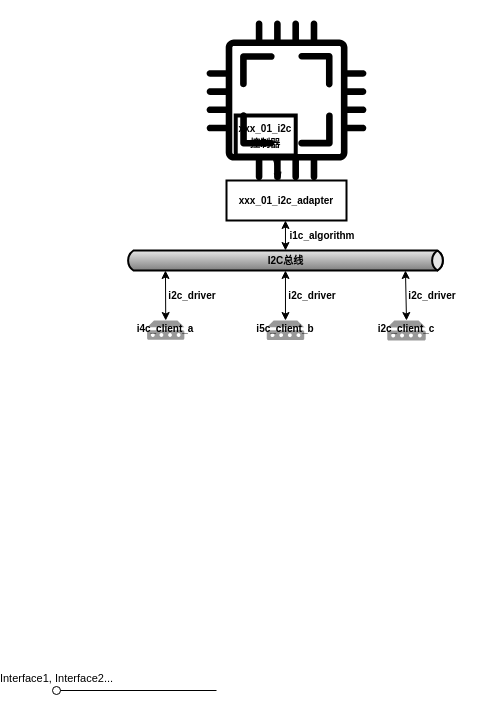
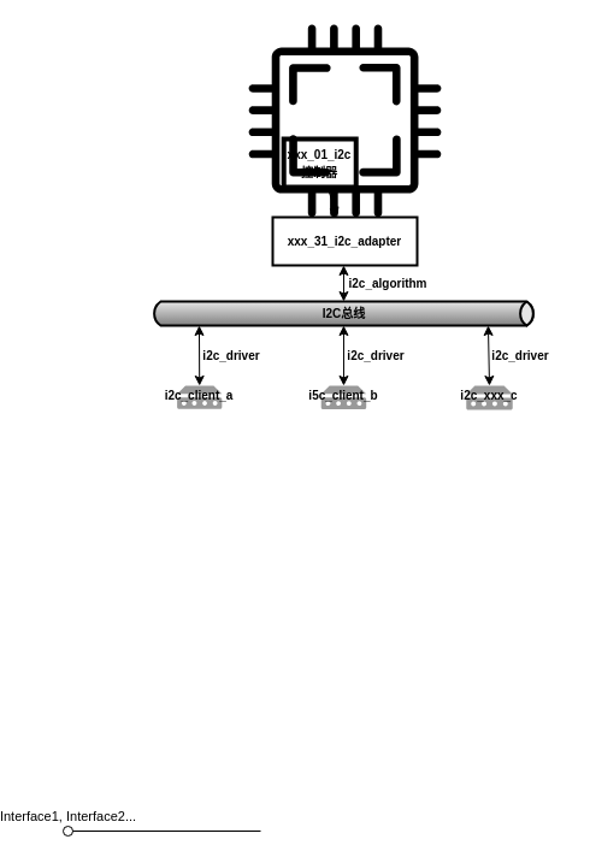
  <mxCell id="0" />
  <mxCell id="1" parent="0" />
  <mxCell id="2" value="Interface1, Interface2..." style="html=1;verticalAlign=bottom;labelBackgroundColor=none;startArrow=oval;startFill=0;startSize=8;endArrow=none;" edge="1" parent="1"><mxGeometry x="-1" y="3" relative="1" as="geometry"><mxPoint x="20" y="690" as="sourcePoint" /><mxPoint x="180" y="690" as="targetPoint" /></mxGeometry></mxCell>
  <mxCell id="3" value="&lt;b&gt;&lt;font style=&quot;font-size: 10px&quot;&gt;I2C总线&lt;/font&gt;&lt;/b&gt;" style="strokeWidth=2;strokeColor=#000000;dashed=0;align=center;html=1;fontSize=8;shape=mxgraph.eip.messageChannel;direction=east;rotation=0;fillColor=#FFFFFF;" vertex="1" parent="1"><mxGeometry x="88.97" y="250" width="320" height="20" as="geometry" /></mxCell>
  <mxCell id="4" value="" style="group" vertex="1" connectable="0" parent="1"><mxGeometry x="170" width="160" height="160" as="geometry" y="20" /></mxCell>
  <mxCell id="5" value="" style="sketch=0;pointerEvents=1;shadow=0;dashed=0;html=1;strokeColor=none;fillColor=#000000;aspect=fixed;labelPosition=center;verticalLabelPosition=bottom;verticalAlign=top;align=center;outlineConnect=0;shape=mxgraph.vvd.cpu;" vertex="1" parent="4"><mxGeometry width="160" height="160" as="geometry" /></mxCell>
  <mxCell id="6" value="&lt;b&gt;&lt;font style=&quot;font-size: 10px&quot;&gt;xxx_01_i2c&lt;br&gt;控制器&lt;/font&gt;&lt;/b&gt;" style="rounded=0;whiteSpace=wrap;html=1;strokeWidth=4;fillColor=none;" vertex="1" parent="4"><mxGeometry x="29.23" y="95" width="60" height="40" as="geometry" /></mxCell>
- <mxCell id="7" value="&lt;b&gt;i1c_algorithm&lt;/b&gt;" style="text;html=1;strokeColor=none;fillColor=none;align=center;verticalAlign=middle;whiteSpace=wrap;rounded=0;fontSize=10;" vertex="1" parent="1"><mxGeometry x="250" y="220" width="71.54" height="30" as="geometry" /></mxCell>
+ <mxCell id="7" value="&lt;b&gt;i2c_algorithm&lt;/b&gt;" style="text;html=1;strokeColor=none;fillColor=none;align=center;verticalAlign=middle;whiteSpace=wrap;rounded=0;fontSize=10;" vertex="1" parent="1"><mxGeometry x="250" y="220" width="71.54" height="30" as="geometry" /></mxCell>
  <mxCell id="8" value="" style="endArrow=classic;startArrow=classic;html=1;fontSize=10;strokeColor=#000000;exitX=0;exitY=0;exitDx=160;exitDy=0;exitPerimeter=0;entryX=0.5;entryY=1;entryDx=0;entryDy=0;" edge="1" parent="1" source="3"><mxGeometry width="50" height="50" relative="1" as="geometry"><mxPoint x="260" y="250" as="sourcePoint" /><mxPoint x="248.973" y="220" as="targetPoint" /></mxGeometry></mxCell>
  <mxCell id="9" value="" style="endArrow=classic;startArrow=classic;html=1;fontSize=10;strokeColor=#000000;entryX=0;entryY=1;entryDx=40;entryDy=0;entryPerimeter=0;exitX=0.5;exitY=0;exitDx=0;exitDy=0;exitPerimeter=0;" edge="1" parent="1" source="22" target="3"><mxGeometry width="50" height="50" relative="1" as="geometry"><mxPoint x="110" y="300" as="sourcePoint" /><mxPoint x="310" y="200" as="targetPoint" /></mxGeometry></mxCell>
  <mxCell id="10" value="" style="endArrow=classic;startArrow=classic;html=1;fontSize=10;strokeColor=#000000;entryX=0;entryY=1;entryDx=160;entryDy=0;entryPerimeter=0;exitX=0.5;exitY=0;exitDx=0;exitDy=0;exitPerimeter=0;" edge="1" parent="1" source="16" target="3"><mxGeometry width="50" height="50" relative="1" as="geometry"><mxPoint x="248.97" y="320" as="sourcePoint" /><mxPoint x="138.97" y="280" as="targetPoint" /></mxGeometry></mxCell>
  <mxCell id="11" value="" style="endArrow=classic;startArrow=classic;html=1;fontSize=10;strokeColor=#000000;entryX=0;entryY=1;entryDx=280;entryDy=0;entryPerimeter=0;exitX=0.5;exitY=0;exitDx=0;exitDy=0;exitPerimeter=0;" edge="1" parent="1" source="19" target="3"><mxGeometry width="50" height="50" relative="1" as="geometry"><mxPoint x="369.23" y="320" as="sourcePoint" /><mxPoint x="148.97" y="290" as="targetPoint" /></mxGeometry></mxCell>
  <mxCell id="12" value="&lt;b&gt;i2c_driver&lt;/b&gt;" style="text;html=1;strokeColor=none;fillColor=none;align=center;verticalAlign=middle;whiteSpace=wrap;rounded=0;fontSize=10;" vertex="1" parent="1"><mxGeometry x="120" y="280" width="71.54" height="30" as="geometry" /></mxCell>
  <mxCell id="13" value="&lt;b&gt;i2c_driver&lt;/b&gt;" style="text;html=1;strokeColor=none;fillColor=none;align=center;verticalAlign=middle;whiteSpace=wrap;rounded=0;fontSize=10;" vertex="1" parent="1"><mxGeometry x="240" y="280" width="71.54" height="30" as="geometry" /></mxCell>
  <mxCell id="14" value="&lt;b&gt;i2c_driver&lt;/b&gt;" style="text;html=1;strokeColor=none;fillColor=none;align=center;verticalAlign=middle;whiteSpace=wrap;rounded=0;fontSize=10;" vertex="1" parent="1"><mxGeometry x="360" y="280" width="71.54" height="30" as="geometry" /></mxCell>
  <mxCell id="15" value="" style="group" vertex="1" connectable="0" parent="1"><mxGeometry x="209.48" y="316" width="80.52" height="24" as="geometry" /></mxCell>
  <mxCell id="16" value="" style="sketch=0;aspect=fixed;pointerEvents=1;shadow=0;dashed=0;html=1;strokeColor=none;labelPosition=center;verticalLabelPosition=bottom;verticalAlign=top;align=center;fillColor=#999999;shape=mxgraph.mscae.enterprise.device" vertex="1" parent="15"><mxGeometry x="20.755" y="4" width="37.476" height="19.488" as="geometry" /></mxCell>
  <mxCell id="17" value="i5c_client_b" style="text;html=1;strokeColor=none;fillColor=none;align=center;verticalAlign=middle;whiteSpace=wrap;rounded=0;fontSize=10;fontStyle=1" vertex="1" parent="15"><mxGeometry x="-0.51" width="80" height="24" as="geometry" /></mxCell>
  <mxCell id="18" value="" style="group" vertex="1" connectable="0" parent="1"><mxGeometry x="330" y="316" width="80" height="24" as="geometry" /></mxCell>
  <mxCell id="19" value="" style="sketch=0;aspect=fixed;pointerEvents=1;shadow=0;dashed=0;html=1;strokeColor=none;labelPosition=center;verticalLabelPosition=bottom;verticalAlign=top;align=center;fillColor=#999999;shape=mxgraph.mscae.enterprise.device" vertex="1" parent="18"><mxGeometry x="20.77" y="4" width="38.46" height="20" as="geometry" /></mxCell>
- <mxCell id="20" value="i2c_client_c" style="text;html=1;strokeColor=none;fillColor=none;align=center;verticalAlign=middle;whiteSpace=wrap;rounded=0;fontSize=10;fontStyle=1" vertex="1" parent="18"><mxGeometry width="80" height="24" as="geometry" /></mxCell>
+ <mxCell id="20" value="i2c_xxx_c" style="text;html=1;strokeColor=none;fillColor=none;align=center;verticalAlign=middle;whiteSpace=wrap;rounded=0;fontSize=10;fontStyle=1" vertex="1" parent="18"><mxGeometry width="80" height="24" as="geometry" /></mxCell>
  <mxCell id="21" value="" style="group" vertex="1" connectable="0" parent="1"><mxGeometry x="90" y="316" width="80" height="24" as="geometry" /></mxCell>
  <mxCell id="22" value="" style="sketch=0;aspect=fixed;pointerEvents=1;shadow=0;dashed=0;html=1;strokeColor=none;labelPosition=center;verticalLabelPosition=bottom;verticalAlign=top;align=center;fillColor=#999999;shape=mxgraph.mscae.enterprise.device" vertex="1" parent="21"><mxGeometry x="20.621" y="4" width="37.234" height="19.362" as="geometry" /></mxCell>
- <mxCell id="23" value="i4c_client_a" style="text;html=1;strokeColor=none;fillColor=none;align=center;verticalAlign=middle;whiteSpace=wrap;rounded=0;fontSize=10;fontStyle=1" vertex="1" parent="21"><mxGeometry x="-0.76" width="80" height="24" as="geometry" /></mxCell>
- <mxCell id="24" value="xxx_01_i2c_adapter" style="text;html=1;strokeColor=none;fillColor=none;align=center;verticalAlign=middle;whiteSpace=wrap;rounded=0;fontSize=10;fontStyle=1" vertex="1" parent="1"><mxGeometry x="210" y="188" width="80" height="24" as="geometry" /></mxCell>
+ <mxCell id="23" value="i2c_client_a" style="text;html=1;strokeColor=none;fillColor=none;align=center;verticalAlign=middle;whiteSpace=wrap;rounded=0;fontSize=10;fontStyle=1" vertex="1" parent="21"><mxGeometry x="-0.76" width="80" height="24" as="geometry" /></mxCell>
+ <mxCell id="24" value="xxx_31_i2c_adapter" style="text;html=1;strokeColor=none;fillColor=none;align=center;verticalAlign=middle;whiteSpace=wrap;rounded=0;fontSize=10;fontStyle=1" vertex="1" parent="1"><mxGeometry x="210" y="188" width="80" height="24" as="geometry" /></mxCell>
  <mxCell id="25" value="" style="rounded=0;whiteSpace=wrap;html=1;fontSize=15;strokeColor=#000000;strokeWidth=2;fillColor=none;" vertex="1" parent="1"><mxGeometry x="190" y="180" width="120" height="40" as="geometry" /></mxCell>
  <mxCell id="26" value="" style="edgeStyle=none;html=1;fontSize=15;strokeColor=#000000;" edge="1" parent="1" source="6" target="25"><mxGeometry relative="1" as="geometry" /></mxCell>
